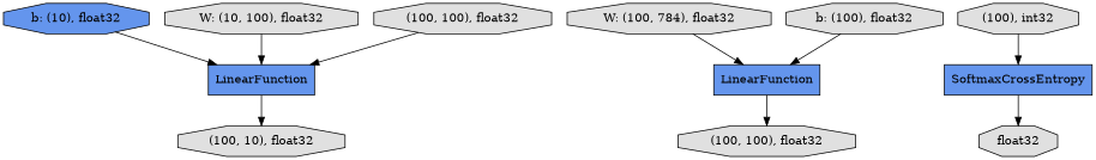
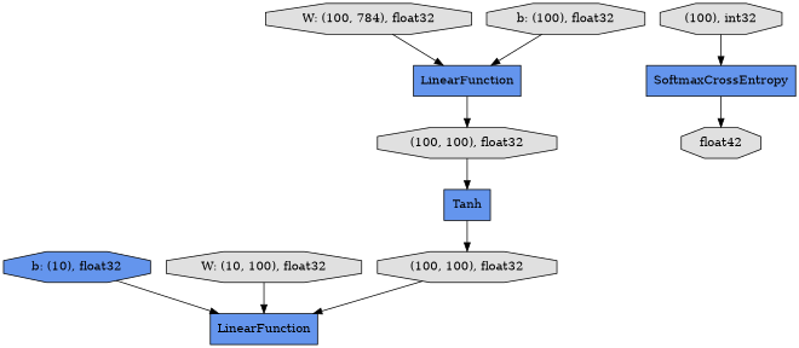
  digraph {
    rankdir=TB
    node [fillcolor="#E0E0E0" shape=octagon style=filled]
    n1 [fillcolor="#6495ED" label="b: (10), float32"]
    n2 [fillcolor="#6495ED" label=LinearFunction shape=record]
-   n3 [label="(100, 10), float32"]
    n4 [label="W: (100, 784), float32"]
    n5 [fillcolor="#6495ED" label=LinearFunction shape=record]
    n6 [label="(100, 100), float32"]
    n7 [label="W: (10, 100), float32"]
+   n8 [fillcolor="#6495ED" label=Tanh shape=record]
    n9 [label="(100, 100), float32"]
    n10 [fillcolor="#6495ED" label=SoftmaxCrossEntropy shape=record]
-   n11 [label=float32]
+   n11 [label=float42]
    n12 [label="b: (100), float32"]
    n13 [label="(100), int32"]
    n1 -> n2
-   n2 -> n3
    n4 -> n5
    n5 -> n6
+   n6 -> n8
    n7 -> n2
+   n8 -> n9
    n9 -> n2
    n10 -> n11
    n12 -> n5
    n13 -> n10
  }
